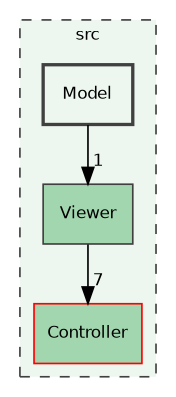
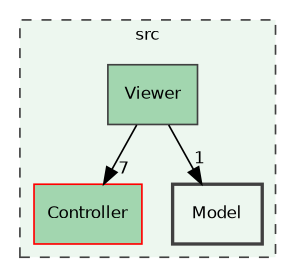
  digraph {
    compound=true
    node [color=grey25 fillcolor="#a2d6af" fontname=Helvetica fontsize=10 shape=box style="filled,"]
    edge [fontname=Helvetica fontsize=10 labeldistance=1.5 labelfontname=Helvetica labelfontsize=10]
    n1 [label=Viewer]
    n2 [color=red label=Controller]
    n3 [fillcolor="#edf7ef" label=Model style="filled,bold,"]
    subgraph cluster_1 {
      bgcolor="#edf7ef"
      fontname=Helvetica
      fontsize=10
      label=src
      pencolor=grey25
      style="filled,dashed,"
      n1
      n2
      n3
    }
    n1 -> n2 [headlabel=7]
-   n3 -> n1 [headlabel=1]
+   n1 -> n3 [headlabel=1]
  }
